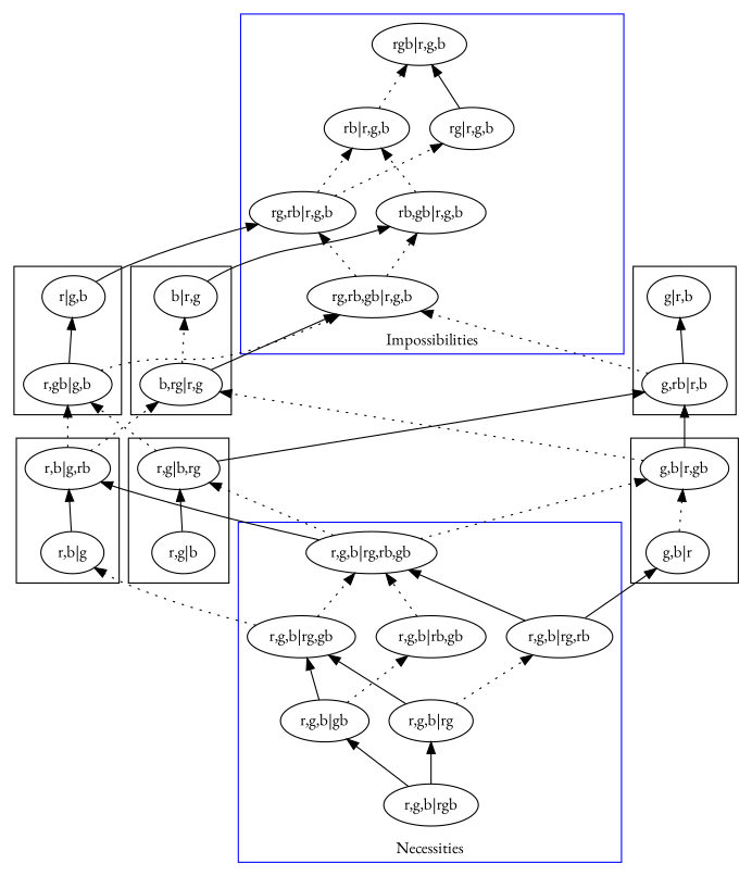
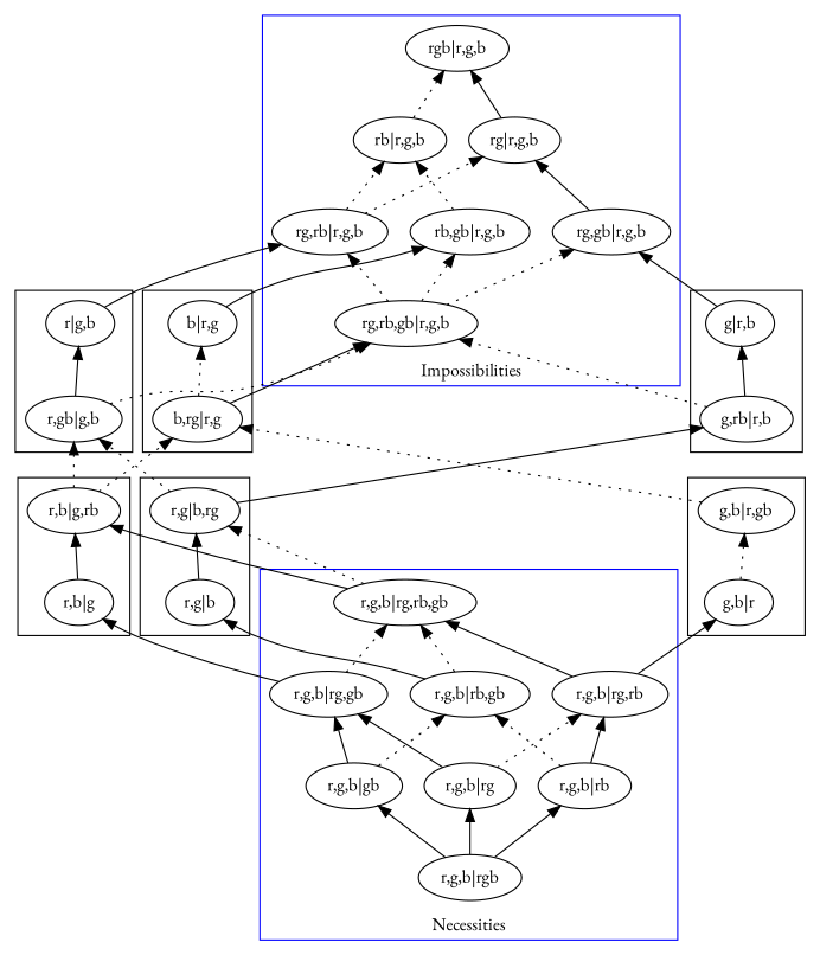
  digraph {
    fontname="EB Garamond"
    rankdir=BT
    node [fontname="EB Garamond"]
    edge [fontname="EB Garamond" style=solid]
    "rb|r,g,b"
    "rgb|r,g,b"
    "rg|r,g,b"
    "rg,rb,gb|r,g,b"
    "rg,rb|r,g,b"
    "rb,gb|r,g,b"
+   "rg,gb|r,g,b"
    "r,g,b|rgb"
    "r,g,b|rg"
    "r,g,b|gb"
    "r,g,b|rg,rb"
    "r,g,b|rg,gb"
+   "r,g,b|rb"
    "r,g,b|rb,gb"
    "r,g,b|rg,rb,gb"
    "r,gb|g,b"
    "r|g,b"
    "g,rb|r,b"
    "g|r,b"
    "b,rg|r,g"
    "b|r,g"
    "r,b|g"
    "r,b|g,rb"
    "r,g|b"
    "r,g|b,rg"
    "g,b|r"
    "g,b|r,gb"
    subgraph cluster_1 {
      color=blue
      label=Impossibilities
      "rb|r,g,b"
      "rgb|r,g,b"
      "rg|r,g,b"
      "rg,rb,gb|r,g,b"
      "rg,rb|r,g,b"
      "rb,gb|r,g,b"
+     "rg,gb|r,g,b"
    }
    subgraph cluster_2 {
      color=blue
      label=Necessities
      "r,g,b|rgb"
      "r,g,b|rg"
      "r,g,b|gb"
      "r,g,b|rg,rb"
      "r,g,b|rg,gb"
+     "r,g,b|rb"
      "r,g,b|rb,gb"
      "r,g,b|rg,rb,gb"
    }
    subgraph cluster_3 {
      "r,gb|g,b"
      "r|g,b"
    }
    subgraph cluster_4 {
      "g,rb|r,b"
      "g|r,b"
    }
    subgraph cluster_5 {
      "b,rg|r,g"
      "b|r,g"
    }
    subgraph cluster_6 {
      "r,b|g"
      "r,b|g,rb"
    }
    subgraph cluster_7 {
      "r,g|b"
      "r,g|b,rg"
    }
    subgraph cluster_8 {
      "g,b|r"
      "g,b|r,gb"
    }
    "rb|r,g,b" -> "rgb|r,g,b" [style=dotted]
    "rg|r,g,b" -> "rgb|r,g,b"
    "rg,rb,gb|r,g,b" -> "rg,rb|r,g,b" [style=dotted]
    "rg,rb,gb|r,g,b" -> "rb,gb|r,g,b" [style=dotted]
+   "rg,rb,gb|r,g,b" -> "rg,gb|r,g,b" [style=dotted]
    "rg,rb|r,g,b" -> "rb|r,g,b" [style=dotted]
    "rg,rb|r,g,b" -> "rg|r,g,b" [style=dotted]
    "rb,gb|r,g,b" -> "rb|r,g,b" [style=dotted]
+   "rg,gb|r,g,b" -> "rg|r,g,b"
    "r,g,b|rgb" -> "r,g,b|rg"
    "r,g,b|rgb" -> "r,g,b|gb"
+   "r,g,b|rgb" -> "r,g,b|rb"
    "r,g,b|rg" -> "r,g,b|rg,rb" [style=dotted]
    "r,g,b|rg" -> "r,g,b|rg,gb"
    "r,g,b|gb" -> "r,g,b|rg,gb"
    "r,g,b|gb" -> "r,g,b|rb,gb" [style=dotted]
    "r,g,b|rg,rb" -> "r,g,b|rg,rb,gb"
    "r,g,b|rg,rb" -> "g,b|r"
    "r,g,b|rg,gb" -> "r,g,b|rg,rb,gb" [style=dotted]
-   "r,g,b|rg,gb" -> "r,b|g" [style=dotted]
+   "r,g,b|rg,gb" -> "r,b|g"
+   "r,g,b|rb" -> "r,g,b|rg,rb"
+   "r,g,b|rb" -> "r,g,b|rb,gb" [style=dotted]
    "r,g,b|rb,gb" -> "r,g,b|rg,rb,gb" [style=dotted]
+   "r,g,b|rb,gb" -> "r,g|b"
    "r,g,b|rg,rb,gb" -> "r,b|g,rb"
    "r,g,b|rg,rb,gb" -> "r,g|b,rg" [style=dotted]
-   "r,g,b|rg,rb,gb" -> "g,b|r,gb" [style=dotted]
    "r,gb|g,b" -> "rg,rb,gb|r,g,b" [style=dotted]
    "r,gb|g,b" -> "r|g,b"
    "r|g,b" -> "rg,rb|r,g,b"
    "g,rb|r,b" -> "rg,rb,gb|r,g,b" [style=dotted]
    "g,rb|r,b" -> "g|r,b"
+   "g|r,b" -> "rg,gb|r,g,b"
    "b,rg|r,g" -> "rg,rb,gb|r,g,b"
    "b,rg|r,g" -> "b|r,g" [style=dotted]
    "b|r,g" -> "rb,gb|r,g,b"
    "r,b|g" -> "r,b|g,rb"
    "r,b|g,rb" -> "r,gb|g,b" [style=dotted]
    "r,b|g,rb" -> "b,rg|r,g" [style=dotted]
    "r,g|b" -> "r,g|b,rg"
    "r,g|b,rg" -> "r,gb|g,b" [style=dotted]
    "r,g|b,rg" -> "g,rb|r,b"
    "g,b|r" -> "g,b|r,gb" [style=dotted]
-   "g,b|r,gb" -> "g,rb|r,b"
    "g,b|r,gb" -> "b,rg|r,g" [style=dotted]
  }
